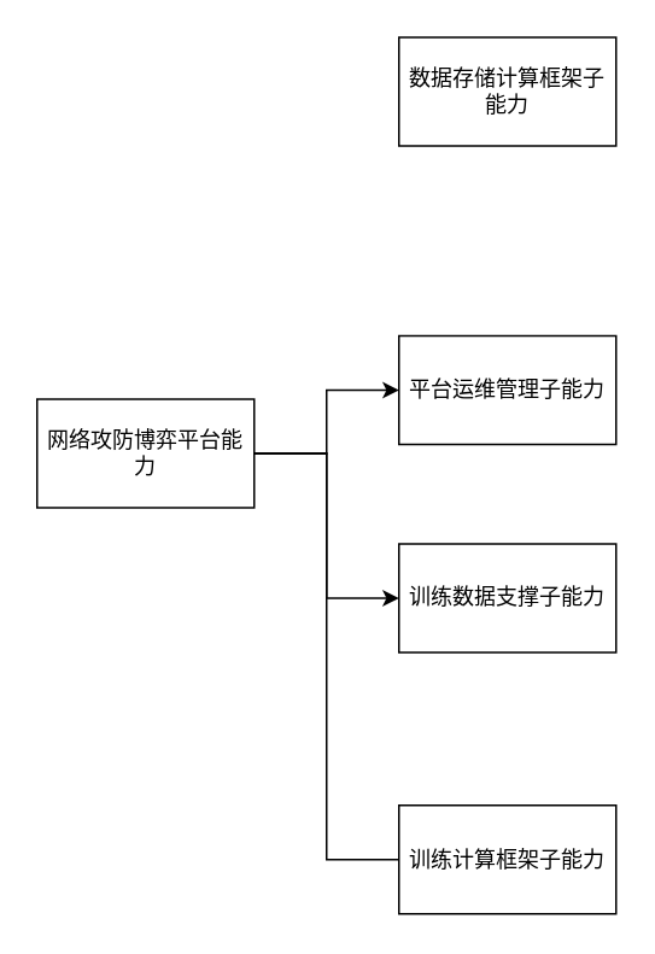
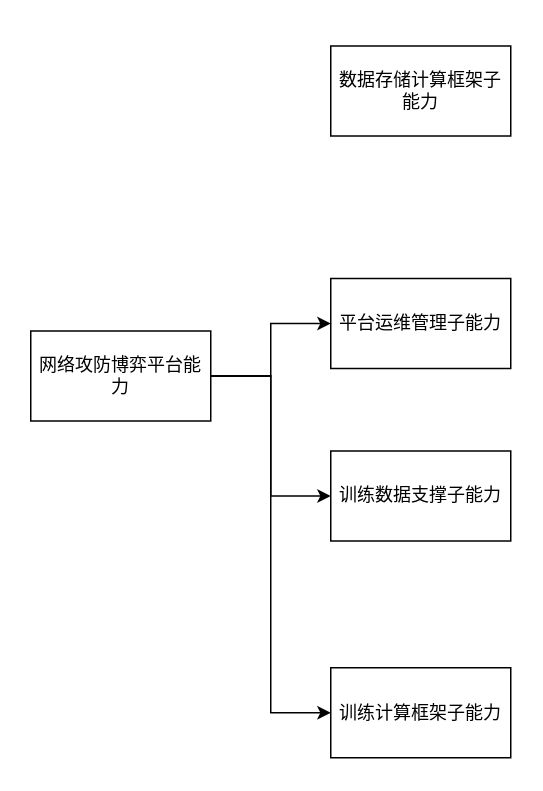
  <mxCell id="0" />
  <mxCell id="1" parent="0" />
  <mxCell id="2" style="edgeStyle=orthogonalEdgeStyle;rounded=0;orthogonalLoop=1;jettySize=auto;html=1;entryX=0;entryY=0.5;entryDx=0;entryDy=0;" parent="1" source="5" target="6" edge="1"><mxGeometry relative="1" as="geometry" /></mxCell>
  <mxCell id="3" style="edgeStyle=orthogonalEdgeStyle;rounded=0;orthogonalLoop=1;jettySize=auto;html=1;entryX=0;entryY=0.5;entryDx=0;entryDy=0;" parent="1" source="5" target="7" edge="1"><mxGeometry relative="1" as="geometry" /></mxCell>
- <mxCell id="4" style="edgeStyle=orthogonalEdgeStyle;rounded=0;orthogonalLoop=1;jettySize=auto;html=1;entryX=0;entryY=0.5;entryDx=0;entryDy=0;endArrow=none;" parent="1" source="5" target="8" edge="1"><mxGeometry relative="1" as="geometry" /></mxCell>
+ <mxCell id="4" style="edgeStyle=orthogonalEdgeStyle;rounded=0;orthogonalLoop=1;jettySize=auto;html=1;entryX=0;entryY=0.5;entryDx=0;entryDy=0;" parent="1" source="5" target="8" edge="1"><mxGeometry relative="1" as="geometry" /></mxCell>
  <mxCell id="5" value="网络攻防博弈平台能力" style="rounded=0;whiteSpace=wrap;html=1;" parent="1" vertex="1"><mxGeometry x="20" y="220" width="120" height="60" as="geometry" /></mxCell>
  <mxCell id="6" value="平台运维管理子能力" style="whiteSpace=wrap;html=1;rounded=0;" parent="1" vertex="1"><mxGeometry x="220" y="185" width="120" height="60" as="geometry" /></mxCell>
  <mxCell id="7" value="训练数据支撑子能力" style="whiteSpace=wrap;html=1;rounded=0;" parent="1" vertex="1"><mxGeometry x="220" y="300" width="120" height="60" as="geometry" /></mxCell>
  <mxCell id="8" value="训练计算框架子能力" style="whiteSpace=wrap;html=1;rounded=0;" parent="1" vertex="1"><mxGeometry x="220" y="444.5" width="120" height="60" as="geometry" /></mxCell>
- <mxCell id="9" value="数据存储计算框架子能力" style="whiteSpace=wrap;html=1;rounded=0;" parent="1" vertex="1"><mxGeometry x="220" y="20" width="120" height="60" as="geometry" /></mxCell>
+ <mxCell id="9" value="数据存储计算框架子能力" style="whiteSpace=wrap;html=1;rounded=0;" parent="1" vertex="1"><mxGeometry x="220" y="30" width="120" height="60" as="geometry" /></mxCell>
